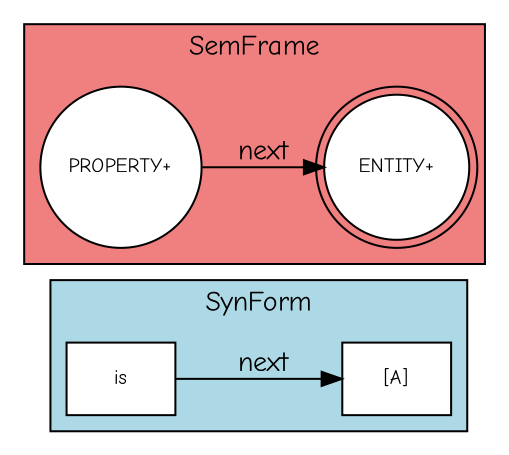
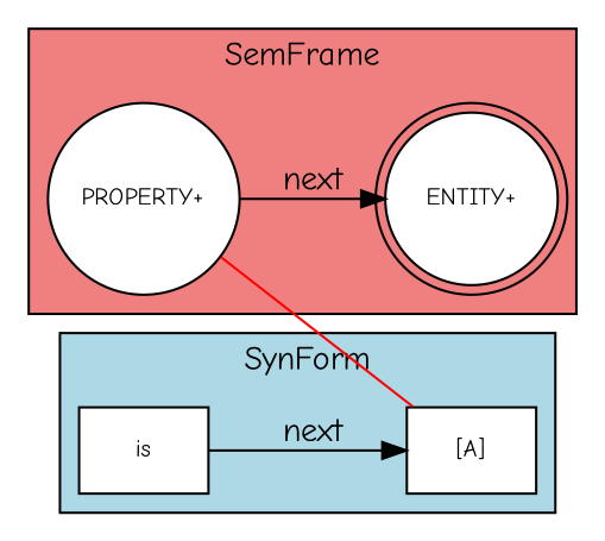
  digraph {
    fontname="Comic Neue"
    rankdir=LR
    node [fillcolor=white fontname="Comic Neue" fontsize=10 shape=box style=filled]
    edge [fontname="Comic Neue"]
    n1 [color=black label="ENTITY+" shape=doublecircle]
    n2 [color=black label="PROPERTY+" shape=circle]
    n3 [label=is]
    n4 [label="[A]"]
    subgraph cluster_1 {
      bgcolor=lightcoral
      label=SemFrame
      n1
      n2
    }
    subgraph cluster_2 {
      bgcolor=lightblue
      label=SynForm
      n3
      n4
    }
    n2 -> n1 [label=next]
+   n2 -> n4 [color=red dir=none penwidth=1]
    n3 -> n4 [label=next]
  }
